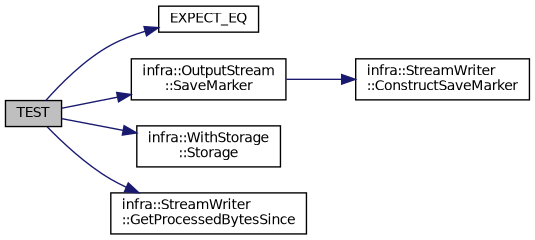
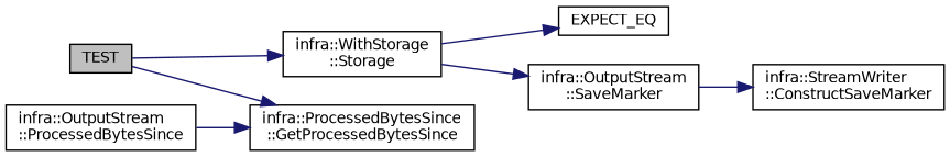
  digraph {
    rankdir=LR
    node [color=black fillcolor=white fontname=Helvetica fontsize=10 shape=record style=filled]
    edge [color=midnightblue fontname=Helvetica fontsize=10 labelfontname=Helvetica labelfontsize=10 style=solid]
    n1 [fillcolor=grey75 fontcolor=black height=0.2 label=TEST width=0.4]
    n2 [height=0.2 label=EXPECT_EQ width=0.4]
    n3 [height=0.2 label="infra::OutputStream\l::SaveMarker" width=0.4]
    n4 [height=0.2 label="infra::WithStorage\l::Storage" width=0.4]
-   n5 [height=0.2 label="infra::StreamWriter\l::GetProcessedBytesSince" width=0.4]
+   n5 [height=0.2 label="infra::ProcessedBytesSince\l::GetProcessedBytesSince" width=0.4]
+   n6 [height=0.2 label="infra::OutputStream\l::ProcessedBytesSince" width=0.4]
    n7 [height=0.2 label="infra::StreamWriter\l::ConstructSaveMarker" width=0.4]
-   n1 -> n2
-   n1 -> n3
+   n4 -> n2
+   n4 -> n3
    n1 -> n4
    n1 -> n5
    n3 -> n7
+   n6 -> n5
  }
